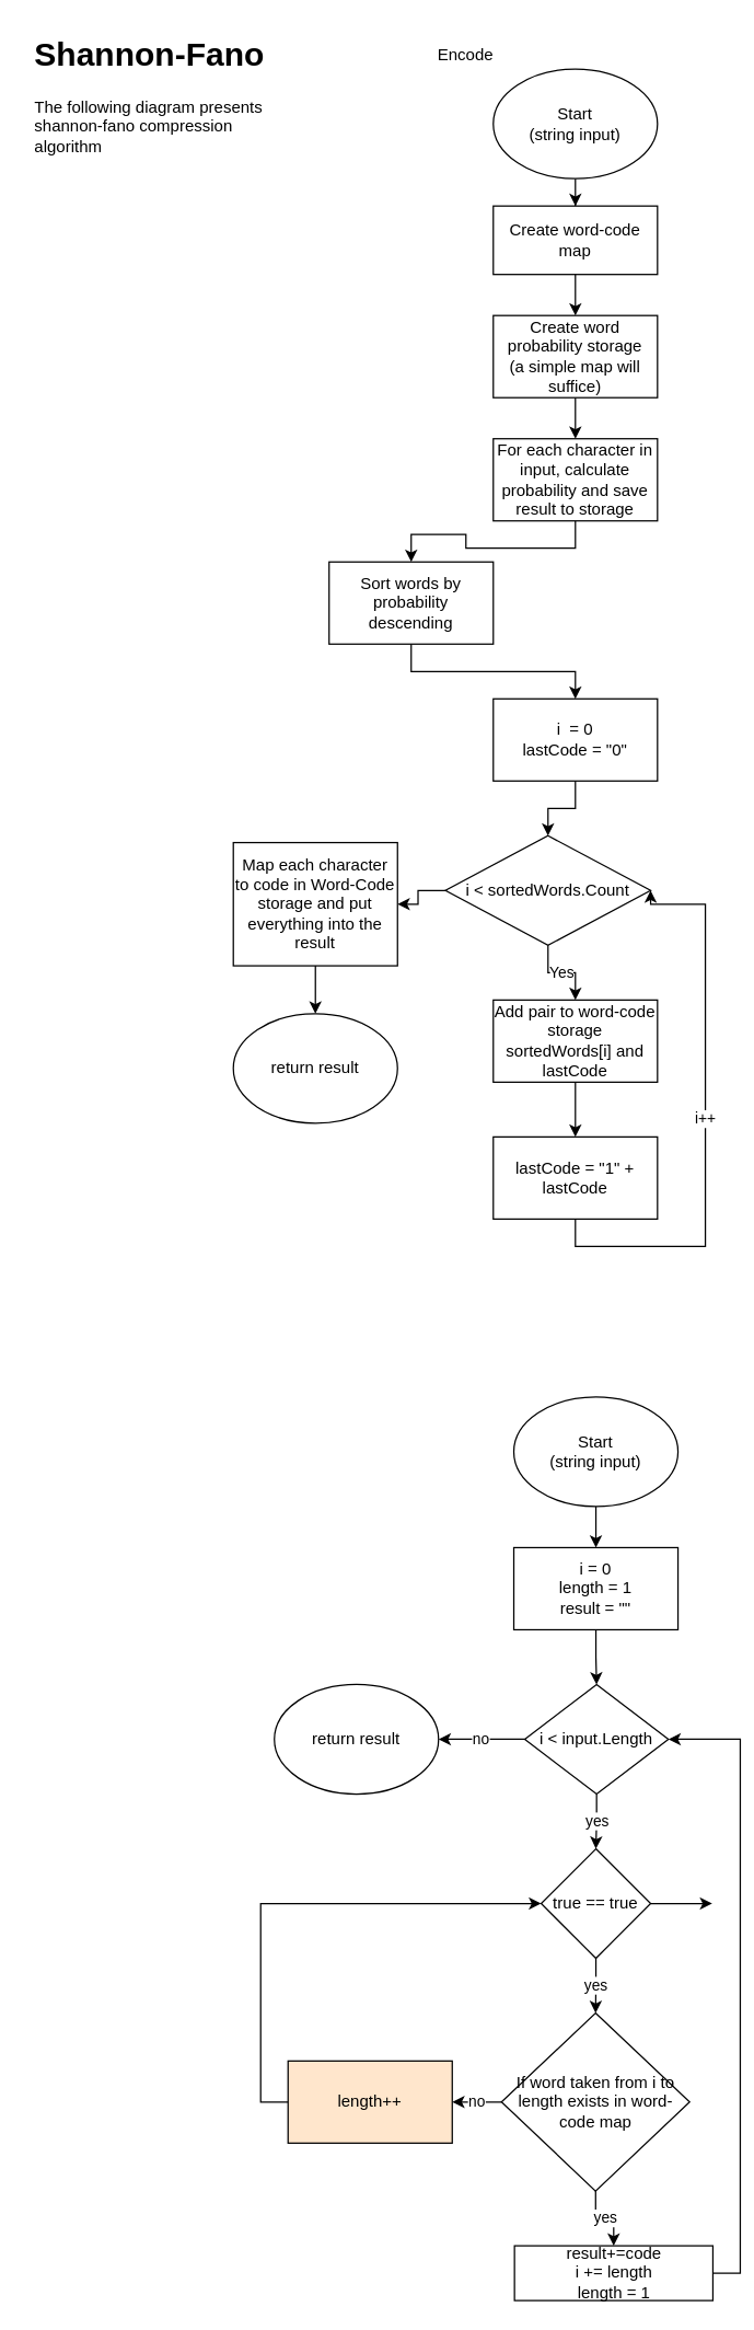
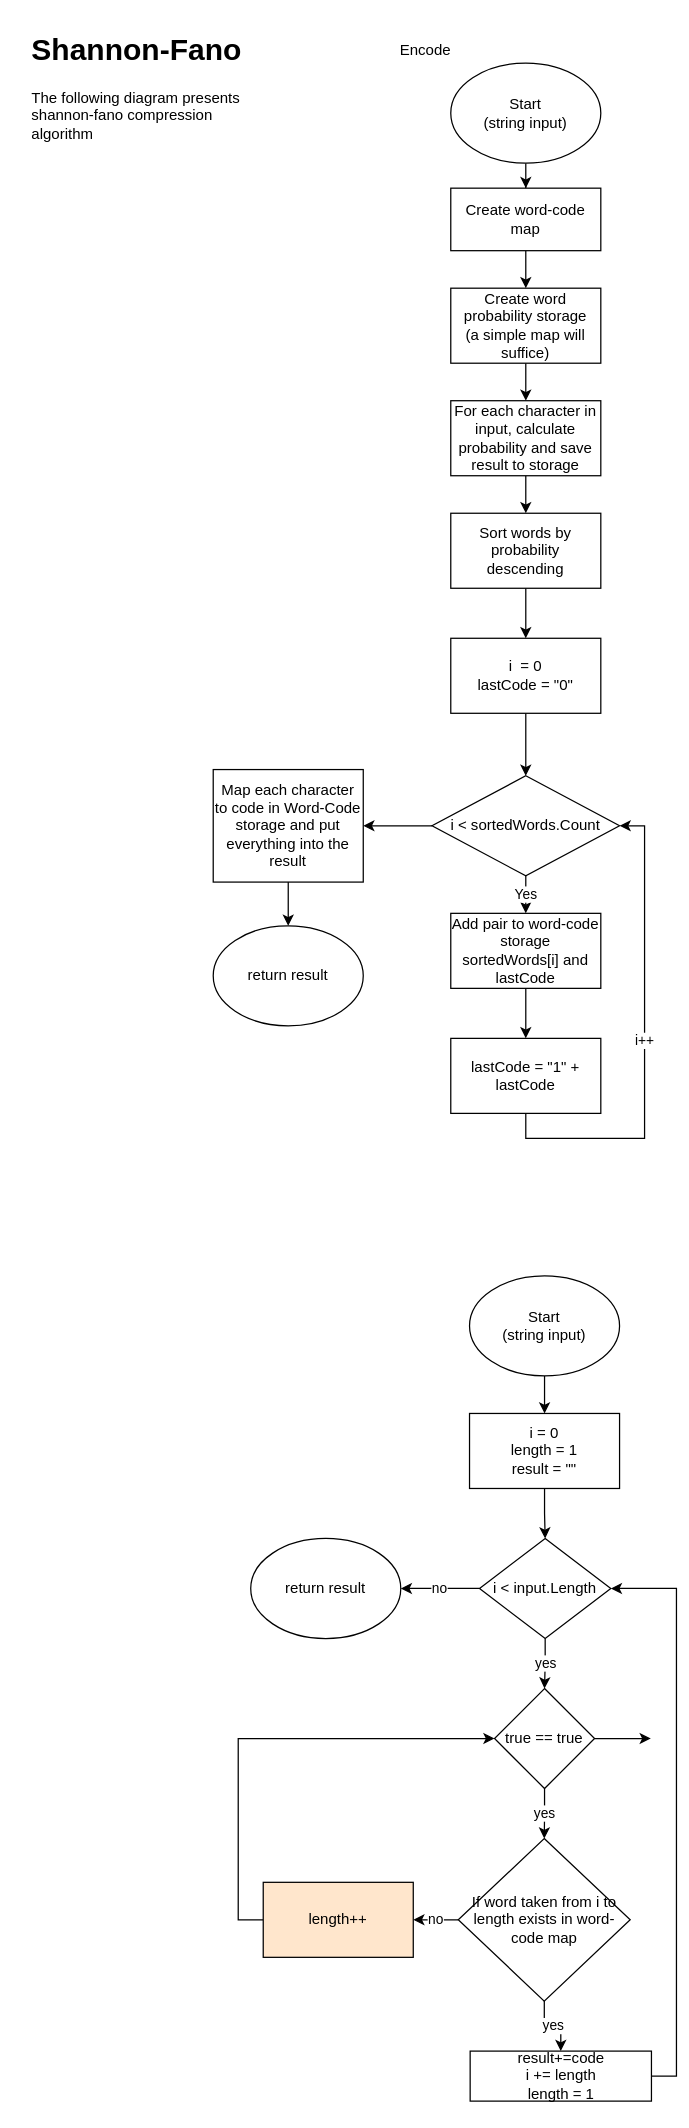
  <mxCell id="0" />
  <mxCell id="1" parent="0" />
  <mxCell id="2" value="&lt;h1&gt;Shannon-Fano&lt;br&gt;&lt;/h1&gt;The following diagram presents shannon-fano compression algorithm" style="text;html=1;strokeColor=none;fillColor=none;spacing=5;spacingTop=-20;whiteSpace=wrap;overflow=hidden;rounded=0;" vertex="1" parent="1"><mxGeometry x="20" y="20" width="190" height="120" as="geometry" /></mxCell>
  <mxCell id="3" value="" style="edgeStyle=orthogonalEdgeStyle;rounded=0;orthogonalLoop=1;jettySize=auto;html=1;" edge="1" parent="1" source="4" target="18"><mxGeometry relative="1" as="geometry" /></mxCell>
  <mxCell id="4" value="&lt;div&gt;Start&lt;/div&gt;&lt;div&gt;(string input)&lt;br&gt;&lt;/div&gt;" style="ellipse;whiteSpace=wrap;html=1;" vertex="1" parent="1"><mxGeometry x="360" y="50" width="120" height="80" as="geometry" /></mxCell>
  <mxCell id="5" value="Encode" style="text;html=1;strokeColor=none;fillColor=none;align=center;verticalAlign=middle;whiteSpace=wrap;rounded=0;" vertex="1" parent="1"><mxGeometry x="320" y="30" width="40" height="20" as="geometry" /></mxCell>
  <mxCell id="6" value="" style="edgeStyle=orthogonalEdgeStyle;rounded=0;orthogonalLoop=1;jettySize=auto;html=1;" edge="1" parent="1" source="7" target="9"><mxGeometry relative="1" as="geometry" /></mxCell>
  <mxCell id="7" value="&lt;div&gt;Create word probability storage&lt;/div&gt;&lt;div&gt;(a simple map will suffice)&lt;br&gt;&lt;/div&gt;" style="rounded=0;whiteSpace=wrap;html=1;" vertex="1" parent="1"><mxGeometry x="360" y="230" width="120" height="60" as="geometry" /></mxCell>
  <mxCell id="8" value="" style="edgeStyle=orthogonalEdgeStyle;rounded=0;orthogonalLoop=1;jettySize=auto;html=1;" edge="1" parent="1" source="9" target="11"><mxGeometry relative="1" as="geometry" /></mxCell>
  <mxCell id="9" value="For each character in input, calculate probability and save result to storage" style="rounded=0;whiteSpace=wrap;html=1;" vertex="1" parent="1"><mxGeometry x="360" y="320" width="120" height="60" as="geometry" /></mxCell>
  <mxCell id="10" value="" style="edgeStyle=orthogonalEdgeStyle;rounded=0;orthogonalLoop=1;jettySize=auto;html=1;" edge="1" parent="1" source="11" target="13"><mxGeometry relative="1" as="geometry" /></mxCell>
- <mxCell id="11" value="Sort words by probability descending" style="rounded=0;whiteSpace=wrap;html=1;" vertex="1" parent="1"><mxGeometry x="240" y="410" width="120" height="60" as="geometry" /></mxCell>
+ <mxCell id="11" value="Sort words by probability descending" style="rounded=0;whiteSpace=wrap;html=1;" vertex="1" parent="1"><mxGeometry x="360" y="410" width="120" height="60" as="geometry" /></mxCell>
  <mxCell id="12" value="" style="edgeStyle=orthogonalEdgeStyle;rounded=0;orthogonalLoop=1;jettySize=auto;html=1;" edge="1" parent="1" source="13" target="16"><mxGeometry relative="1" as="geometry" /></mxCell>
  <mxCell id="13" value="&lt;div&gt;i&amp;nbsp; = 0&lt;/div&gt;lastCode = &quot;0&quot;" style="rounded=0;whiteSpace=wrap;html=1;" vertex="1" parent="1"><mxGeometry x="360" y="510" width="120" height="60" as="geometry" /></mxCell>
  <mxCell id="14" value="Yes" style="edgeStyle=orthogonalEdgeStyle;rounded=0;orthogonalLoop=1;jettySize=auto;html=1;" edge="1" parent="1" source="16" target="20"><mxGeometry relative="1" as="geometry" /></mxCell>
  <mxCell id="15" value="" style="edgeStyle=orthogonalEdgeStyle;rounded=0;orthogonalLoop=1;jettySize=auto;html=1;" edge="1" parent="1" source="16" target="24"><mxGeometry relative="1" as="geometry" /></mxCell>
- <mxCell id="16" value="i &amp;lt; sortedWords.Count" style="rhombus;whiteSpace=wrap;html=1;" vertex="1" parent="1"><mxGeometry x="325" y="610" width="150" height="80" as="geometry" /></mxCell>
+ <mxCell id="16" value="i &amp;lt; sortedWords.Count" style="rhombus;whiteSpace=wrap;html=1;" vertex="1" parent="1"><mxGeometry x="345" y="620" width="150" height="80" as="geometry" /></mxCell>
  <mxCell id="17" value="" style="edgeStyle=orthogonalEdgeStyle;rounded=0;orthogonalLoop=1;jettySize=auto;html=1;" edge="1" parent="1" source="18" target="7"><mxGeometry relative="1" as="geometry" /></mxCell>
  <mxCell id="18" value="Create word-code map" style="rounded=0;whiteSpace=wrap;html=1;" vertex="1" parent="1"><mxGeometry x="360" y="150" width="120" height="50" as="geometry" /></mxCell>
  <mxCell id="19" value="" style="edgeStyle=orthogonalEdgeStyle;rounded=0;orthogonalLoop=1;jettySize=auto;html=1;" edge="1" parent="1" source="20" target="22"><mxGeometry relative="1" as="geometry" /></mxCell>
  <mxCell id="20" value="&lt;div&gt;Add pair to word-code storage&lt;/div&gt;&lt;div&gt;sortedWords[i] and lastCode&lt;br&gt;&lt;/div&gt;" style="rounded=0;whiteSpace=wrap;html=1;" vertex="1" parent="1"><mxGeometry x="360" y="730" width="120" height="60" as="geometry" /></mxCell>
  <mxCell id="21" value="i++" style="edgeStyle=orthogonalEdgeStyle;rounded=0;orthogonalLoop=1;jettySize=auto;html=1;exitX=0.5;exitY=1;exitDx=0;exitDy=0;entryX=1;entryY=0.5;entryDx=0;entryDy=0;" edge="1" parent="1" source="22" target="16"><mxGeometry relative="1" as="geometry"><Array as="points"><mxPoint x="420" y="910" /><mxPoint x="515" y="910" /><mxPoint x="515" y="660" /></Array></mxGeometry></mxCell>
  <mxCell id="22" value="lastCode = &quot;1&quot; + lastCode" style="rounded=0;whiteSpace=wrap;html=1;" vertex="1" parent="1"><mxGeometry x="360" y="830" width="120" height="60" as="geometry" /></mxCell>
  <mxCell id="23" value="" style="edgeStyle=orthogonalEdgeStyle;rounded=0;orthogonalLoop=1;jettySize=auto;html=1;" edge="1" parent="1" source="24" target="25"><mxGeometry relative="1" as="geometry" /></mxCell>
  <mxCell id="24" value="Map each character to code in Word-Code storage and put everything into the result" style="rounded=0;whiteSpace=wrap;html=1;" vertex="1" parent="1"><mxGeometry x="170" y="615" width="120" height="90" as="geometry" /></mxCell>
  <mxCell id="25" value="return result" style="ellipse;whiteSpace=wrap;html=1;" vertex="1" parent="1"><mxGeometry x="170" y="740" width="120" height="80" as="geometry" /></mxCell>
  <mxCell id="26" value="" style="edgeStyle=orthogonalEdgeStyle;rounded=0;orthogonalLoop=1;jettySize=auto;html=1;" edge="1" parent="1" source="27" target="29"><mxGeometry relative="1" as="geometry" /></mxCell>
  <mxCell id="27" value="&lt;div&gt;Start&lt;/div&gt;&lt;div&gt;(string input)&lt;br&gt;&lt;/div&gt;" style="ellipse;whiteSpace=wrap;html=1;" vertex="1" parent="1"><mxGeometry x="375" y="1020" width="120" height="80" as="geometry" /></mxCell>
  <mxCell id="28" value="" style="edgeStyle=orthogonalEdgeStyle;rounded=0;orthogonalLoop=1;jettySize=auto;html=1;" edge="1" parent="1" source="29" target="32"><mxGeometry relative="1" as="geometry" /></mxCell>
  <mxCell id="29" value="&lt;div&gt;i = 0&lt;/div&gt;&lt;div&gt;length = 1&lt;/div&gt;&lt;div&gt;result = &quot;&quot;&lt;br&gt;&lt;/div&gt;" style="rounded=0;whiteSpace=wrap;html=1;" vertex="1" parent="1"><mxGeometry x="375" y="1130" width="120" height="60" as="geometry" /></mxCell>
  <mxCell id="30" value="yes" style="edgeStyle=orthogonalEdgeStyle;rounded=0;orthogonalLoop=1;jettySize=auto;html=1;" edge="1" parent="1" source="32" target="35"><mxGeometry relative="1" as="geometry" /></mxCell>
  <mxCell id="31" value="no" style="edgeStyle=orthogonalEdgeStyle;rounded=0;orthogonalLoop=1;jettySize=auto;html=1;" edge="1" parent="1" source="32" target="43"><mxGeometry relative="1" as="geometry" /></mxCell>
  <mxCell id="32" value="i &amp;lt; input.Length" style="rhombus;whiteSpace=wrap;html=1;" vertex="1" parent="1"><mxGeometry x="383" y="1230" width="105" height="80" as="geometry" /></mxCell>
  <mxCell id="33" value="yes" style="edgeStyle=orthogonalEdgeStyle;rounded=0;orthogonalLoop=1;jettySize=auto;html=1;" edge="1" parent="1" source="35" target="38"><mxGeometry relative="1" as="geometry" /></mxCell>
  <mxCell id="34" style="edgeStyle=orthogonalEdgeStyle;rounded=0;orthogonalLoop=1;jettySize=auto;html=1;exitX=1;exitY=0.5;exitDx=0;exitDy=0;" edge="1" parent="1" source="35"><mxGeometry relative="1" as="geometry"><mxPoint x="520" y="1390" as="targetPoint" /></mxGeometry></mxCell>
  <mxCell id="35" value="true == true" style="rhombus;whiteSpace=wrap;html=1;" vertex="1" parent="1"><mxGeometry x="395" y="1350" width="80" height="80" as="geometry" /></mxCell>
  <mxCell id="36" value="yes" style="edgeStyle=orthogonalEdgeStyle;rounded=0;orthogonalLoop=1;jettySize=auto;html=1;" edge="1" parent="1" source="38" target="40"><mxGeometry relative="1" as="geometry" /></mxCell>
  <mxCell id="37" value="no" style="edgeStyle=orthogonalEdgeStyle;rounded=0;orthogonalLoop=1;jettySize=auto;html=1;" edge="1" parent="1" source="38" target="42"><mxGeometry relative="1" as="geometry" /></mxCell>
  <mxCell id="38" value="If word taken from i to length exists in word-code map" style="rhombus;whiteSpace=wrap;html=1;" vertex="1" parent="1"><mxGeometry x="366" y="1470" width="137.5" height="130" as="geometry" /></mxCell>
  <mxCell id="39" style="edgeStyle=orthogonalEdgeStyle;rounded=0;orthogonalLoop=1;jettySize=auto;html=1;exitX=1;exitY=0.5;exitDx=0;exitDy=0;entryX=1;entryY=0.5;entryDx=0;entryDy=0;" edge="1" parent="1" source="40" target="32"><mxGeometry relative="1" as="geometry" /></mxCell>
  <mxCell id="40" value="&lt;div&gt;result+=code&lt;/div&gt;&lt;div&gt;i += length&lt;/div&gt;&lt;div&gt;length = 1&lt;/div&gt;" style="rounded=0;whiteSpace=wrap;html=1;" vertex="1" parent="1"><mxGeometry x="375.5" y="1640" width="145" height="40" as="geometry" /></mxCell>
  <mxCell id="41" style="edgeStyle=orthogonalEdgeStyle;rounded=0;orthogonalLoop=1;jettySize=auto;html=1;exitX=0;exitY=0.5;exitDx=0;exitDy=0;entryX=0;entryY=0.5;entryDx=0;entryDy=0;" edge="1" parent="1" source="42" target="35"><mxGeometry relative="1" as="geometry" /></mxCell>
  <mxCell id="42" value="length++" style="rounded=0;whiteSpace=wrap;html=1;fillColor=#ffe6cc;" vertex="1" parent="1"><mxGeometry x="210" y="1505" width="120" height="60" as="geometry" /></mxCell>
  <mxCell id="43" value="return result" style="ellipse;whiteSpace=wrap;html=1;" vertex="1" parent="1"><mxGeometry x="200" y="1230" width="120" height="80" as="geometry" /></mxCell>
